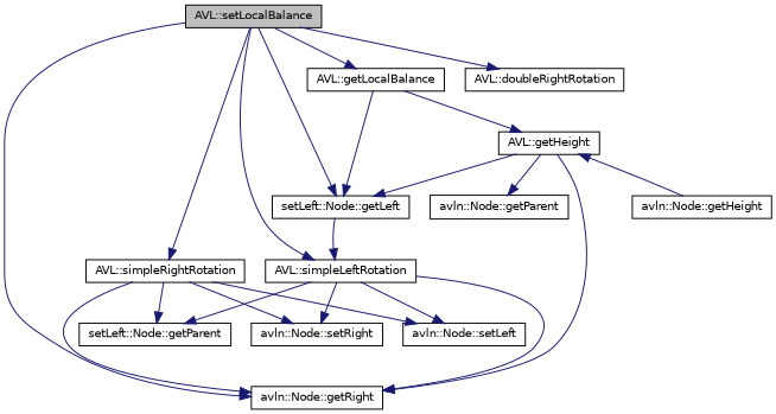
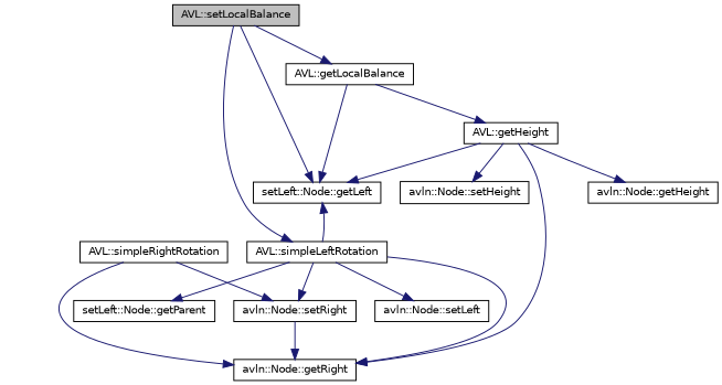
  digraph {
    rankdir=TB
    node [color=black fillcolor=white fontname=Helvetica fontsize=10 shape=record style=filled]
    edge [color=midnightblue fontname=Helvetica fontsize=10 labelfontname=Helvetica labelfontsize=10 style=solid]
    n1 [fillcolor=grey75 fontcolor=black height=0.2 label="AVL::setLocalBalance" width=0.4]
    n2 [height=0.2 label="AVL::getLocalBalance" width=0.4]
    n3 [height=0.2 label="setLeft::Node::getLeft" width=0.4]
    n4 [height=0.2 label="avln::Node::getRight" width=0.4]
    n5 [height=0.2 label="AVL::simpleRightRotation" width=0.4]
-   n6 [height=0.2 label="AVL::doubleRightRotation" width=0.4]
    n7 [height=0.2 label="AVL::simpleLeftRotation" width=0.4]
    n8 [height=0.2 label="AVL::getHeight" width=0.4]
    n9 [height=0.2 label="avln::Node::setLeft" width=0.4]
    n10 [height=0.2 label="avln::Node::setRight" width=0.4]
    n11 [height=0.2 label="setLeft::Node::getParent" width=0.4]
    n12 [height=0.2 label="avln::Node::getHeight" width=0.4]
-   n13 [height=0.2 label="avln::Node::getParent" width=0.4]
+   n13 [height=0.2 label="avln::Node::setHeight" width=0.4]
    n1 -> n2
    n1 -> n3
-   n1 -> n4
-   n1 -> n5
-   n1 -> n6
+   n10 -> n4
    n1 -> n7
    n2 -> n3
    n2 -> n8
    n5 -> n4
-   n5 -> n9
    n5 -> n10
-   n5 -> n11
-   n3 -> n7
+   n7 -> n3
    n7 -> n4
    n7 -> n9
    n7 -> n10
    n7 -> n11
    n8 -> n3
    n8 -> n4
-   n12 -> n8
+   n8 -> n12
    n8 -> n13
  }
